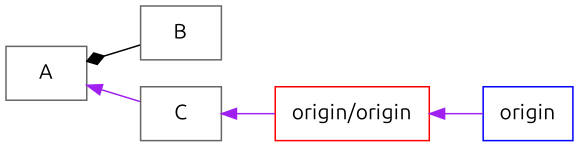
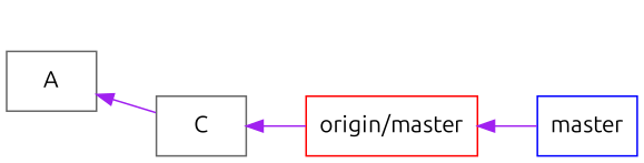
  digraph {
    fontname=Ubuntu
    rankdir=RL
    node [color=gray40 fontname=Ubuntu shape=rectangle style="fill=green!20"]
    edge [arrowhead=normal color=purple fontname=Ubuntu]
-   B
    A
    C
-   master [color=blue style="fill=yellow!20" label=origin]
-   "origin/master" [color=red style="fill=yellow!20" label="origin/origin"]
-   B -> A [arrowhead=diamond color=black]
+   master [color=blue style="fill=yellow!20"]
+   "origin/master" [color=red style="fill=yellow!20"]
    C -> A
    master -> "origin/master"
    "origin/master" -> C
  }
